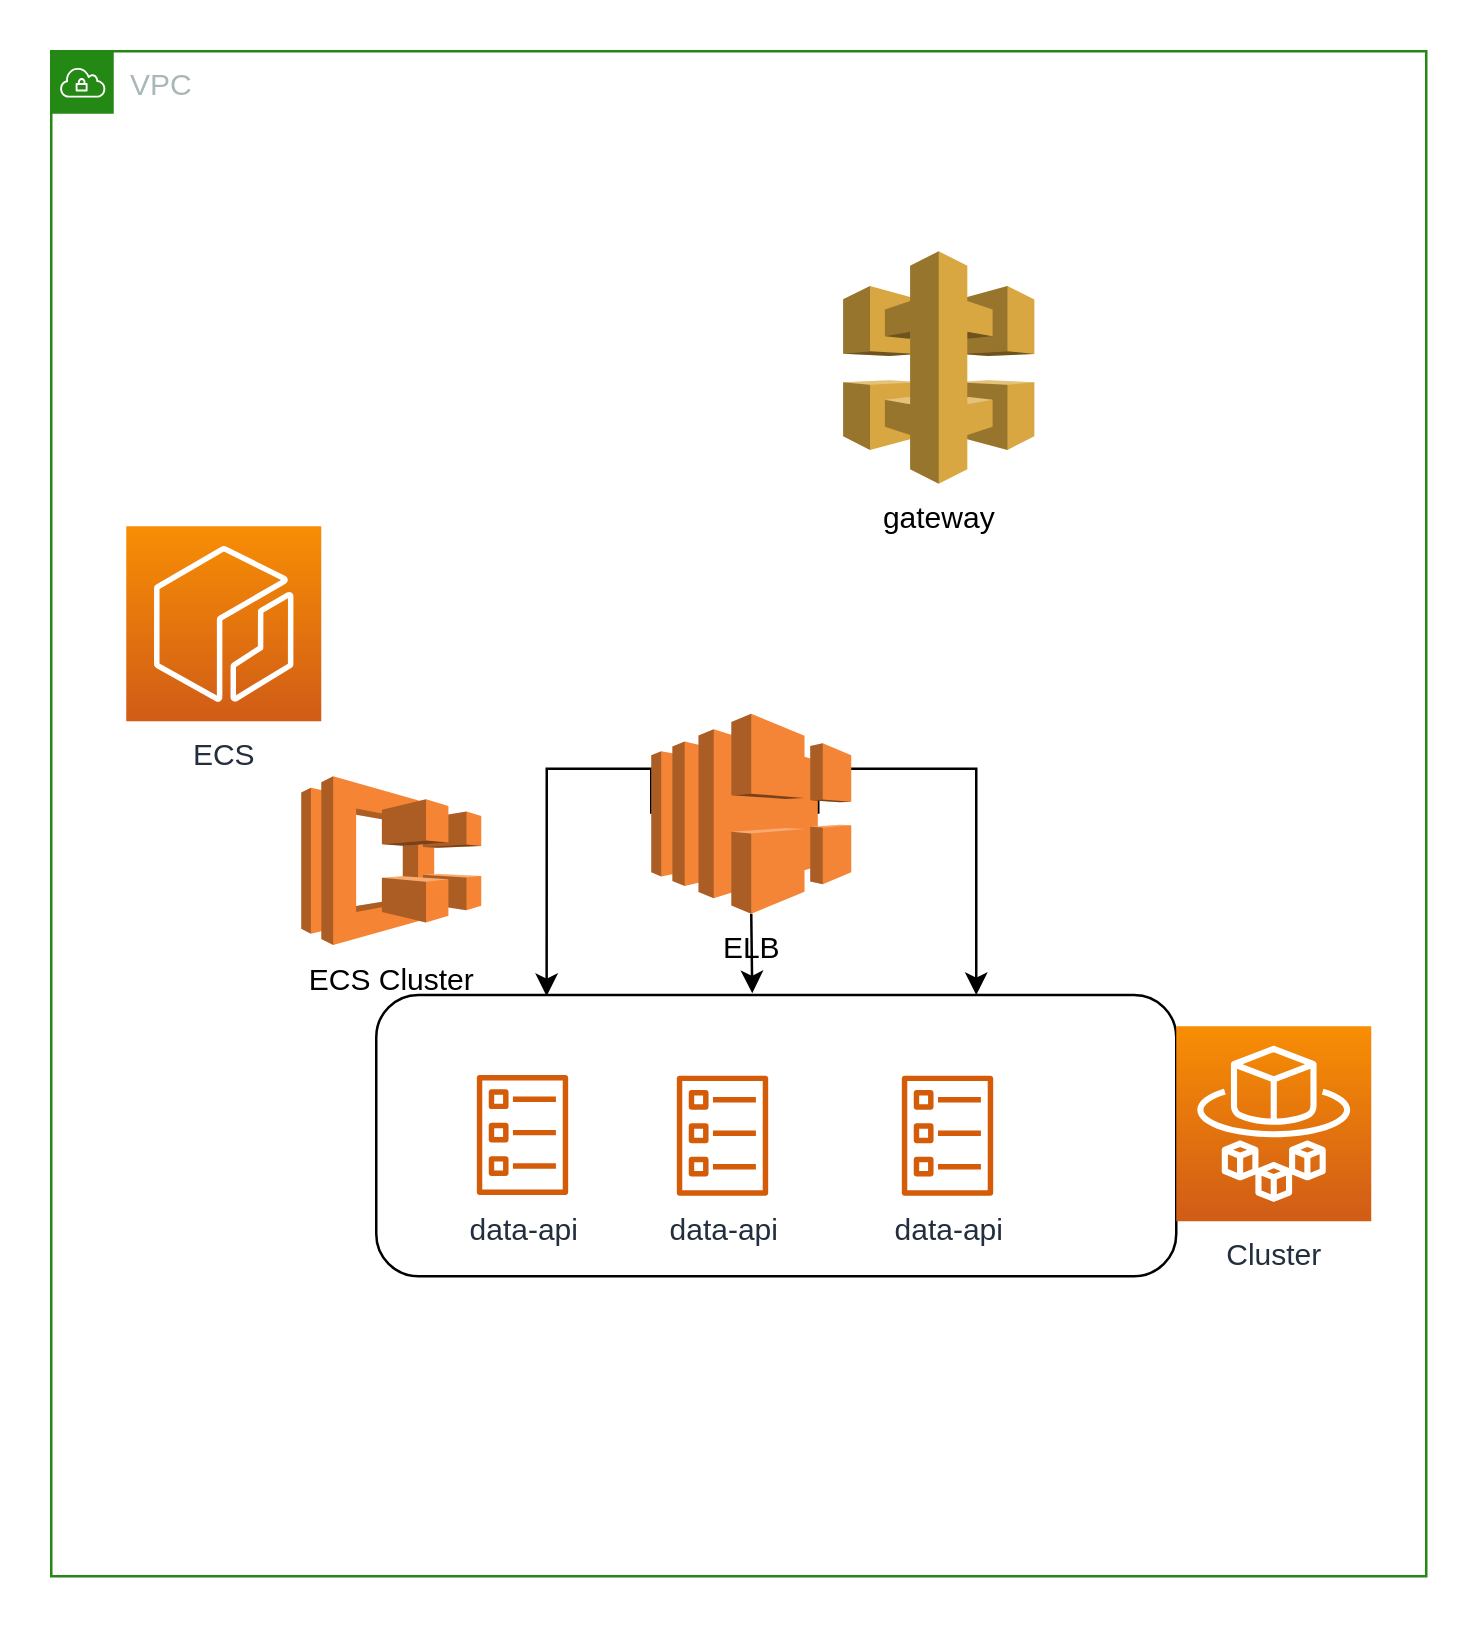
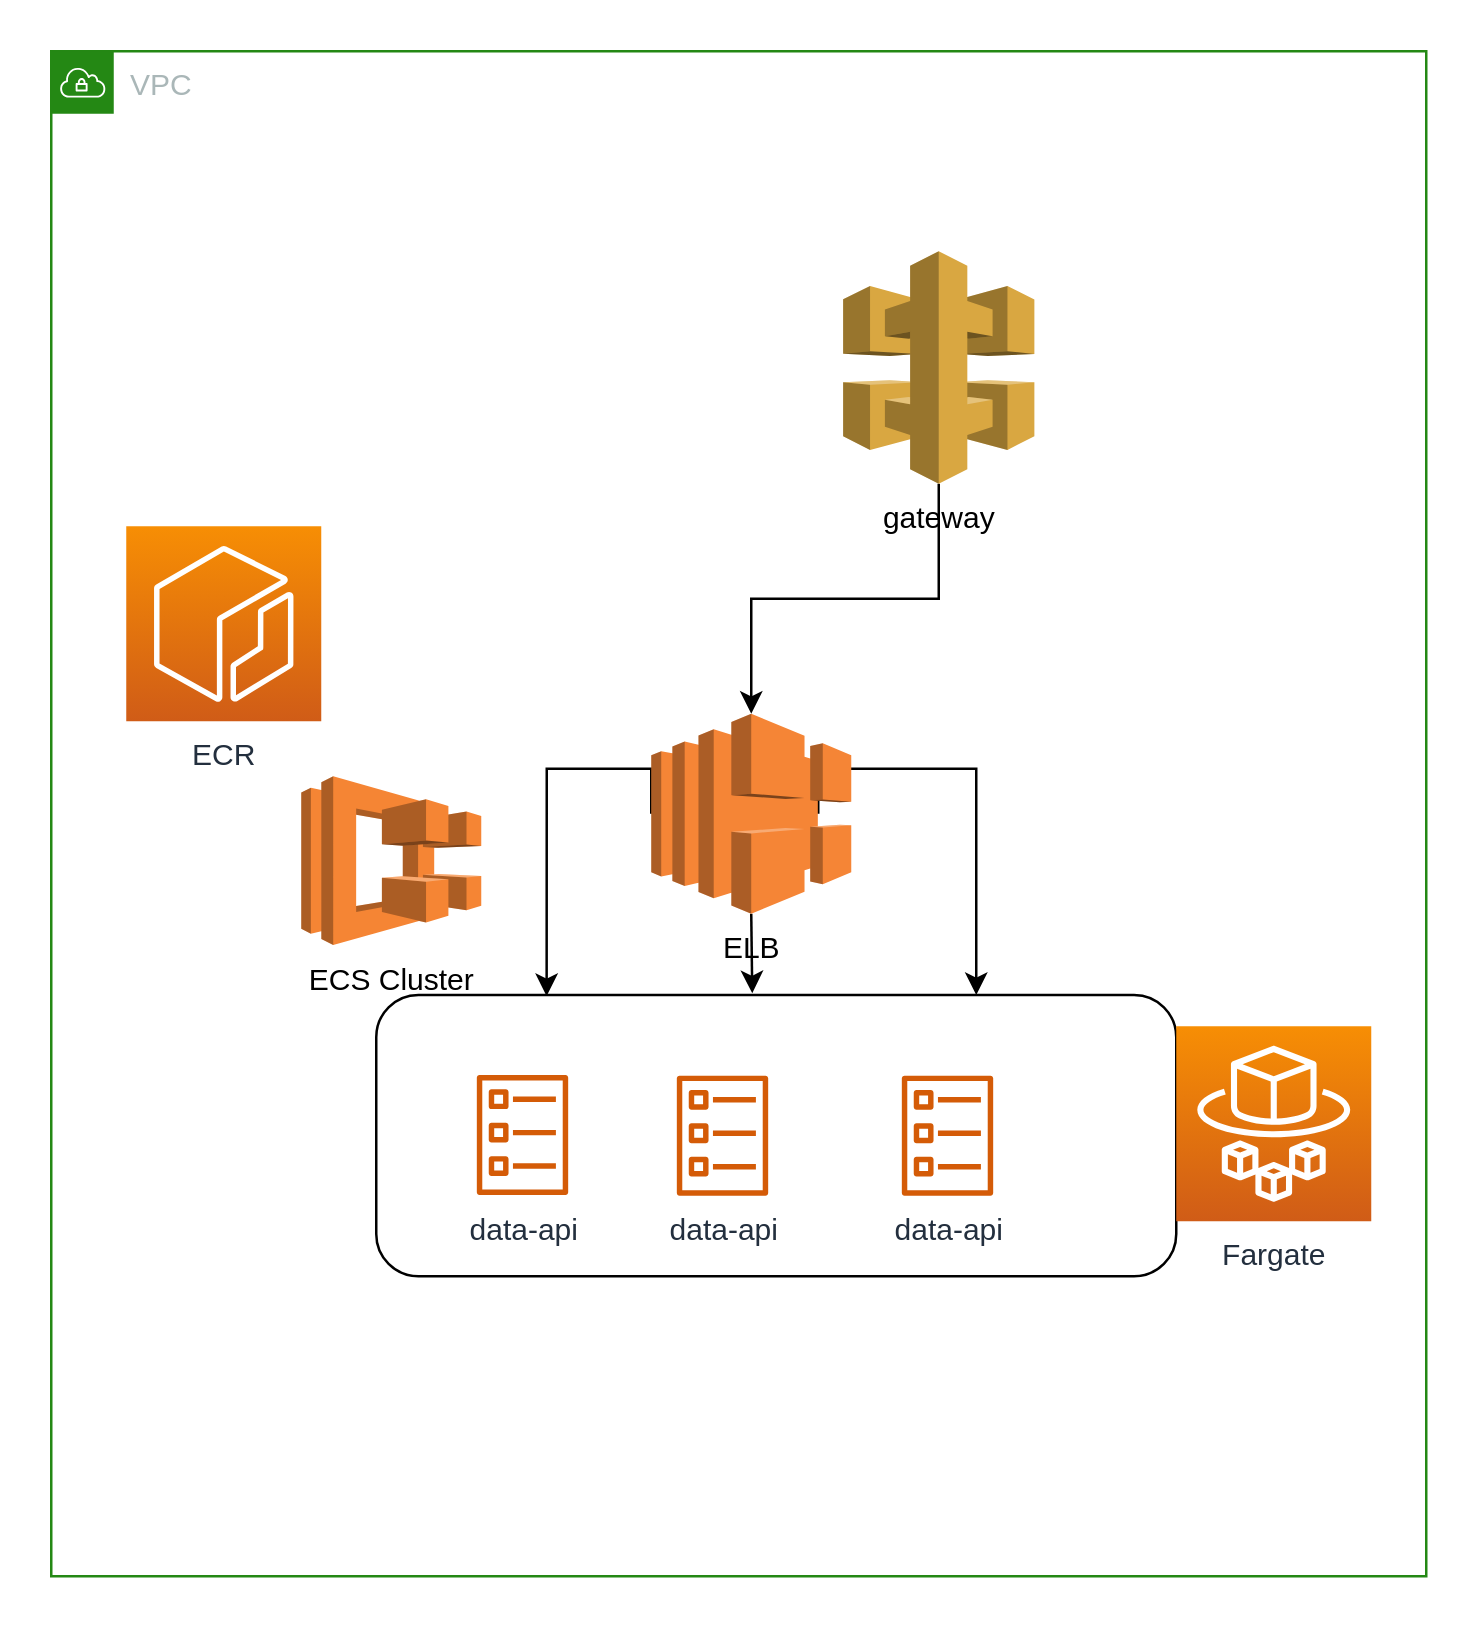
  <mxCell id="0" />
  <mxCell id="1" parent="0" />
  <mxCell id="2" value="VPC" style="points=[[0,0],[0.25,0],[0.5,0],[0.75,0],[1,0],[1,0.25],[1,0.5],[1,0.75],[1,1],[0.75,1],[0.5,1],[0.25,1],[0,1],[0,0.75],[0,0.5],[0,0.25]];outlineConnect=0;gradientColor=none;html=1;whiteSpace=wrap;fontSize=12;fontStyle=0;container=1;pointerEvents=0;collapsible=0;recursiveResize=0;shape=mxgraph.aws4.group;grIcon=mxgraph.aws4.group_vpc;strokeColor=#248814;fillColor=none;verticalAlign=top;align=left;spacingLeft=30;fontColor=#AAB7B8;dashed=0;" vertex="1" parent="1"><mxGeometry x="20" y="20" width="550" height="610" as="geometry" /></mxCell>
  <mxCell id="3" value="" style="group" vertex="1" connectable="0" parent="2"><mxGeometry x="50" y="240" width="478" height="250" as="geometry" /></mxCell>
  <mxCell id="4" value="ECS Cluster" style="outlineConnect=0;dashed=0;verticalLabelPosition=bottom;verticalAlign=top;align=center;html=1;shape=mxgraph.aws3.ecs;fillColor=#F58534;gradientColor=none;" vertex="1" parent="3"><mxGeometry x="50" y="50" width="72" height="67.5" as="geometry" /></mxCell>
  <mxCell id="5" value="" style="rounded=1;whiteSpace=wrap;html=1;" vertex="1" parent="3"><mxGeometry x="80" y="137.5" width="320" height="112.5" as="geometry" /></mxCell>
  <mxCell id="6" value="data-api" style="sketch=0;outlineConnect=0;fontColor=#232F3E;gradientColor=none;fillColor=#D45B07;strokeColor=none;dashed=0;verticalLabelPosition=bottom;verticalAlign=top;align=center;html=1;fontSize=12;fontStyle=0;aspect=fixed;pointerEvents=1;shape=mxgraph.aws4.ecs_task;" vertex="1" parent="3"><mxGeometry x="120" y="169.5" width="37" height="48" as="geometry" /></mxCell>
  <mxCell id="7" value="data-api" style="sketch=0;outlineConnect=0;fontColor=#232F3E;gradientColor=none;fillColor=#D45B07;strokeColor=none;dashed=0;verticalLabelPosition=bottom;verticalAlign=top;align=center;html=1;fontSize=12;fontStyle=0;aspect=fixed;pointerEvents=1;shape=mxgraph.aws4.ecs_task;" vertex="1" parent="3"><mxGeometry x="200" y="169.75" width="37" height="48" as="geometry" /></mxCell>
  <mxCell id="8" value="data-api" style="sketch=0;outlineConnect=0;fontColor=#232F3E;gradientColor=none;fillColor=#D45B07;strokeColor=none;dashed=0;verticalLabelPosition=bottom;verticalAlign=top;align=center;html=1;fontSize=12;fontStyle=0;aspect=fixed;pointerEvents=1;shape=mxgraph.aws4.ecs_task;" vertex="1" parent="3"><mxGeometry x="290" y="169.75" width="37" height="48" as="geometry" /></mxCell>
- <mxCell id="9" value="Cluster" style="sketch=0;points=[[0,0,0],[0.25,0,0],[0.5,0,0],[0.75,0,0],[1,0,0],[0,1,0],[0.25,1,0],[0.5,1,0],[0.75,1,0],[1,1,0],[0,0.25,0],[0,0.5,0],[0,0.75,0],[1,0.25,0],[1,0.5,0],[1,0.75,0]];outlineConnect=0;fontColor=#232F3E;gradientColor=#F78E04;gradientDirection=north;fillColor=#D05C17;strokeColor=#ffffff;dashed=0;verticalLabelPosition=bottom;verticalAlign=top;align=center;html=1;fontSize=12;fontStyle=0;aspect=fixed;shape=mxgraph.aws4.resourceIcon;resIcon=mxgraph.aws4.fargate;" vertex="1" parent="3"><mxGeometry x="400" y="150" width="78" height="78" as="geometry" /></mxCell>
+ <mxCell id="9" value="Fargate" style="sketch=0;points=[[0,0,0],[0.25,0,0],[0.5,0,0],[0.75,0,0],[1,0,0],[0,1,0],[0.25,1,0],[0.5,1,0],[0.75,1,0],[1,1,0],[0,0.25,0],[0,0.5,0],[0,0.75,0],[1,0.25,0],[1,0.5,0],[1,0.75,0]];outlineConnect=0;fontColor=#232F3E;gradientColor=#F78E04;gradientDirection=north;fillColor=#D05C17;strokeColor=#ffffff;dashed=0;verticalLabelPosition=bottom;verticalAlign=top;align=center;html=1;fontSize=12;fontStyle=0;aspect=fixed;shape=mxgraph.aws4.resourceIcon;resIcon=mxgraph.aws4.fargate;" vertex="1" parent="3"><mxGeometry x="400" y="150" width="78" height="78" as="geometry" /></mxCell>
  <mxCell id="10" style="edgeStyle=orthogonalEdgeStyle;rounded=0;orthogonalLoop=1;jettySize=auto;html=1;exitX=0;exitY=0.5;exitDx=0;exitDy=0;exitPerimeter=0;entryX=0.213;entryY=0.004;entryDx=0;entryDy=0;entryPerimeter=0;" edge="1" parent="3" source="13" target="5"><mxGeometry relative="1" as="geometry"><Array as="points"><mxPoint x="190" y="47" /><mxPoint x="148" y="47" /></Array></mxGeometry></mxCell>
  <mxCell id="11" style="edgeStyle=orthogonalEdgeStyle;rounded=0;orthogonalLoop=1;jettySize=auto;html=1;exitX=0.835;exitY=0.5;exitDx=0;exitDy=0;exitPerimeter=0;entryX=0.75;entryY=0;entryDx=0;entryDy=0;" edge="1" parent="3" source="13" target="5"><mxGeometry relative="1" as="geometry"><Array as="points"><mxPoint x="320" y="47" /></Array></mxGeometry></mxCell>
  <mxCell id="12" style="edgeStyle=orthogonalEdgeStyle;rounded=0;orthogonalLoop=1;jettySize=auto;html=1;exitX=0.5;exitY=1;exitDx=0;exitDy=0;exitPerimeter=0;entryX=0.47;entryY=-0.006;entryDx=0;entryDy=0;entryPerimeter=0;" edge="1" parent="3" source="13" target="5"><mxGeometry relative="1" as="geometry" /></mxCell>
  <mxCell id="13" value="ELB" style="outlineConnect=0;dashed=0;verticalLabelPosition=bottom;verticalAlign=top;align=center;html=1;shape=mxgraph.aws3.elastic_load_balancing;fillColor=#F58536;gradientColor=none;" vertex="1" parent="3"><mxGeometry x="190" y="25" width="80" height="80" as="geometry" /></mxCell>
+ <mxCell id="14" style="edgeStyle=orthogonalEdgeStyle;rounded=0;orthogonalLoop=1;jettySize=auto;html=1;exitX=0.5;exitY=1;exitDx=0;exitDy=0;exitPerimeter=0;" edge="1" parent="2" source="15" target="13"><mxGeometry relative="1" as="geometry" /></mxCell>
  <mxCell id="15" value="gateway" style="outlineConnect=0;dashed=0;verticalLabelPosition=bottom;verticalAlign=top;align=center;html=1;shape=mxgraph.aws3.api_gateway;fillColor=#D9A741;gradientColor=none;" vertex="1" parent="2"><mxGeometry x="316.75" y="80" width="76.5" height="93" as="geometry" /></mxCell>
- <mxCell id="16" value="ECS" style="sketch=0;points=[[0,0,0],[0.25,0,0],[0.5,0,0],[0.75,0,0],[1,0,0],[0,1,0],[0.25,1,0],[0.5,1,0],[0.75,1,0],[1,1,0],[0,0.25,0],[0,0.5,0],[0,0.75,0],[1,0.25,0],[1,0.5,0],[1,0.75,0]];outlineConnect=0;fontColor=#232F3E;gradientColor=#F78E04;gradientDirection=north;fillColor=#D05C17;strokeColor=#ffffff;dashed=0;verticalLabelPosition=bottom;verticalAlign=top;align=center;html=1;fontSize=12;fontStyle=0;aspect=fixed;shape=mxgraph.aws4.resourceIcon;resIcon=mxgraph.aws4.ecr;" vertex="1" parent="2"><mxGeometry x="30" y="190" width="78" height="78" as="geometry" /></mxCell>
+ <mxCell id="16" value="ECR" style="sketch=0;points=[[0,0,0],[0.25,0,0],[0.5,0,0],[0.75,0,0],[1,0,0],[0,1,0],[0.25,1,0],[0.5,1,0],[0.75,1,0],[1,1,0],[0,0.25,0],[0,0.5,0],[0,0.75,0],[1,0.25,0],[1,0.5,0],[1,0.75,0]];outlineConnect=0;fontColor=#232F3E;gradientColor=#F78E04;gradientDirection=north;fillColor=#D05C17;strokeColor=#ffffff;dashed=0;verticalLabelPosition=bottom;verticalAlign=top;align=center;html=1;fontSize=12;fontStyle=0;aspect=fixed;shape=mxgraph.aws4.resourceIcon;resIcon=mxgraph.aws4.ecr;" vertex="1" parent="2"><mxGeometry x="30" y="190" width="78" height="78" as="geometry" /></mxCell>
